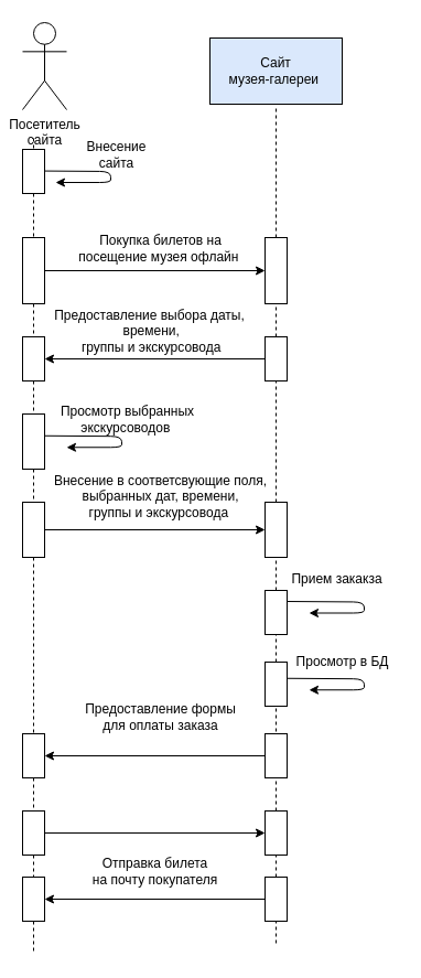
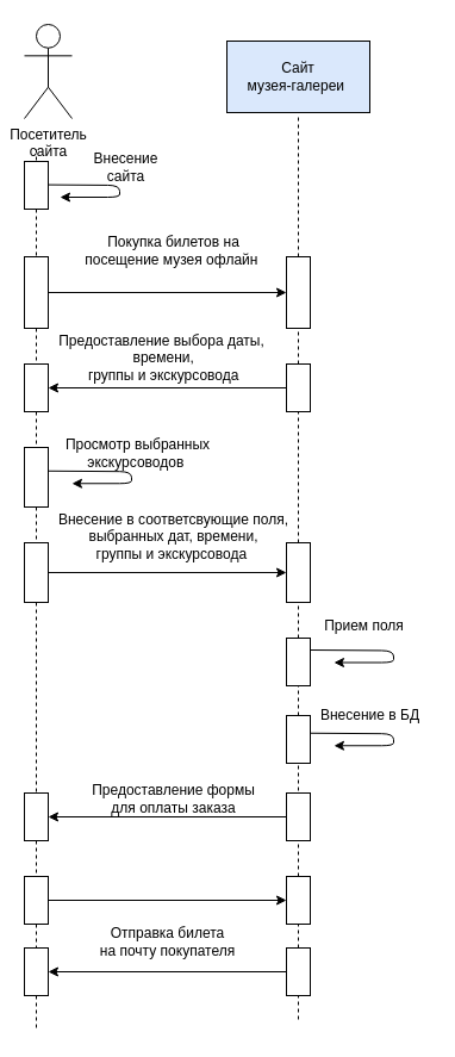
  <mxCell id="0" />
  <mxCell id="1" parent="0" />
  <mxCell id="2" value="Посетитель&lt;br&gt;сайта" style="shape=umlActor;verticalLabelPosition=bottom;verticalAlign=top;html=1;outlineConnect=0;" vertex="1" parent="1"><mxGeometry x="20" y="20" width="40" height="79" as="geometry" /></mxCell>
  <mxCell id="3" value="" style="endArrow=none;dashed=1;html=1;" edge="1" parent="1" source="53"><mxGeometry width="50" height="50" relative="1" as="geometry"><mxPoint x="30" y="125" as="sourcePoint" /><mxPoint x="30" y="865" as="targetPoint" /></mxGeometry></mxCell>
  <mxCell id="4" value="" style="endArrow=classic;html=1;" edge="1" parent="1"><mxGeometry width="50" height="50" relative="1" as="geometry"><mxPoint x="30" y="154.5" as="sourcePoint" /><mxPoint x="50" y="165" as="targetPoint" /><Array as="points"><mxPoint x="100" y="155" /><mxPoint x="100" y="165" /></Array></mxGeometry></mxCell>
  <mxCell id="5" value="" style="rounded=0;whiteSpace=wrap;html=1;" vertex="1" parent="1"><mxGeometry x="20" y="135" width="20" height="40" as="geometry" /></mxCell>
  <mxCell id="6" value="" style="endArrow=none;dashed=1;html=1;" edge="1" parent="1" target="5"><mxGeometry width="50" height="50" relative="1" as="geometry"><mxPoint x="30" y="125" as="sourcePoint" /><mxPoint x="30" y="535" as="targetPoint" /></mxGeometry></mxCell>
  <mxCell id="7" value="Внесение &lt;br&gt;сайта" style="text;html=1;align=center;verticalAlign=middle;resizable=0;points=[];autosize=1;" vertex="1" parent="1"><mxGeometry x="70" y="125" width="70" height="30" as="geometry" /></mxCell>
  <mxCell id="8" value="" style="rounded=0;whiteSpace=wrap;html=1;" vertex="1" parent="1"><mxGeometry x="20" y="215" width="20" height="60" as="geometry" /></mxCell>
  <mxCell id="9" value="" style="endArrow=none;dashed=1;html=1;" edge="1" parent="1" source="5" target="8"><mxGeometry width="50" height="50" relative="1" as="geometry"><mxPoint x="30" y="175" as="sourcePoint" /><mxPoint x="30" y="535" as="targetPoint" /></mxGeometry></mxCell>
  <mxCell id="10" value="Сайт &lt;br&gt;музея-галереи&amp;nbsp;" style="rounded=0;whiteSpace=wrap;html=1;fillColor=#dae8fc;" vertex="1" parent="1"><mxGeometry x="190" y="34" width="120" height="60" as="geometry" /></mxCell>
  <mxCell id="11" value="" style="endArrow=none;dashed=1;html=1;" edge="1" parent="1" source="13"><mxGeometry width="50" height="50" relative="1" as="geometry"><mxPoint x="250" y="535" as="sourcePoint" /><mxPoint x="250" y="95" as="targetPoint" /></mxGeometry></mxCell>
  <mxCell id="12" value="" style="endArrow=classic;html=1;exitX=1;exitY=0.5;exitDx=0;exitDy=0;entryX=0;entryY=0.5;entryDx=0;entryDy=0;" edge="1" parent="1" source="8" target="13"><mxGeometry width="50" height="50" relative="1" as="geometry"><mxPoint x="360" y="345" as="sourcePoint" /><mxPoint x="210" y="245" as="targetPoint" /></mxGeometry></mxCell>
  <mxCell id="13" value="" style="rounded=0;whiteSpace=wrap;html=1;" vertex="1" parent="1"><mxGeometry x="240" y="215" width="20" height="60" as="geometry" /></mxCell>
  <mxCell id="14" value="" style="endArrow=none;dashed=1;html=1;" edge="1" parent="1" source="16" target="13"><mxGeometry width="50" height="50" relative="1" as="geometry"><mxPoint x="250" y="535" as="sourcePoint" /><mxPoint x="250" y="95" as="targetPoint" /></mxGeometry></mxCell>
- <mxCell id="15" value="Покупка билетов на &lt;br&gt;посещение музея офлайн&amp;nbsp;" style="text;html=1;align=center;verticalAlign=middle;resizable=0;points=[];autosize=1;" vertex="1" parent="1"><mxGeometry x="60" y="210" width="170" height="30" as="geometry" /></mxCell>
+ <mxCell id="15" value="Покупка билетов на &lt;br&gt;посещение музея офлайн&amp;nbsp;" style="text;html=1;align=center;verticalAlign=middle;resizable=0;points=[];autosize=1;" vertex="1" parent="1"><mxGeometry x="60" y="195" width="170" height="30" as="geometry" /></mxCell>
  <mxCell id="16" value="" style="rounded=0;whiteSpace=wrap;html=1;" vertex="1" parent="1"><mxGeometry x="240" y="305" width="20" height="40" as="geometry" /></mxCell>
  <mxCell id="17" value="" style="endArrow=none;dashed=1;html=1;" edge="1" parent="1" source="28" target="16"><mxGeometry width="50" height="50" relative="1" as="geometry"><mxPoint x="250" y="535" as="sourcePoint" /><mxPoint x="250" y="275" as="targetPoint" /></mxGeometry></mxCell>
  <mxCell id="18" value="" style="rounded=0;whiteSpace=wrap;html=1;" vertex="1" parent="1"><mxGeometry x="20" y="305" width="20" height="40" as="geometry" /></mxCell>
  <mxCell id="19" value="" style="endArrow=none;dashed=1;html=1;" edge="1" parent="1" source="8" target="18"><mxGeometry width="50" height="50" relative="1" as="geometry"><mxPoint x="30" y="275" as="sourcePoint" /><mxPoint x="30" y="535" as="targetPoint" /></mxGeometry></mxCell>
  <mxCell id="20" value="" style="endArrow=classic;html=1;exitX=0;exitY=0.5;exitDx=0;exitDy=0;entryX=1;entryY=0.5;entryDx=0;entryDy=0;" edge="1" parent="1" source="16" target="18"><mxGeometry width="50" height="50" relative="1" as="geometry"><mxPoint x="360" y="345" as="sourcePoint" /><mxPoint x="410" y="295" as="targetPoint" /></mxGeometry></mxCell>
  <mxCell id="21" value="Предоставление выбора даты,&lt;br&gt;&amp;nbsp;времени,&lt;br&gt;&amp;nbsp;группы и экскурсовода" style="text;html=1;align=center;verticalAlign=middle;resizable=0;points=[];autosize=1;" vertex="1" parent="1"><mxGeometry x="40" y="275" width="190" height="50" as="geometry" /></mxCell>
  <mxCell id="22" value="" style="rounded=0;whiteSpace=wrap;html=1;" vertex="1" parent="1"><mxGeometry x="20" y="375" width="20" height="50" as="geometry" /></mxCell>
  <mxCell id="23" value="" style="endArrow=none;dashed=1;html=1;" edge="1" parent="1" source="18" target="22"><mxGeometry width="50" height="50" relative="1" as="geometry"><mxPoint x="30" y="345" as="sourcePoint" /><mxPoint x="30" y="535" as="targetPoint" /></mxGeometry></mxCell>
  <mxCell id="24" value="" style="endArrow=classic;html=1;" edge="1" parent="1"><mxGeometry width="50" height="50" relative="1" as="geometry"><mxPoint x="40" y="394.75" as="sourcePoint" /><mxPoint x="60" y="405.25" as="targetPoint" /><Array as="points"><mxPoint x="110" y="395.25" /><mxPoint x="110" y="405.25" /></Array></mxGeometry></mxCell>
  <mxCell id="25" value="Просмотр выбранных &lt;br&gt;экскурсоводов&amp;nbsp;" style="text;html=1;align=center;verticalAlign=middle;resizable=0;points=[];autosize=1;" vertex="1" parent="1"><mxGeometry x="40" y="365" width="150" height="30" as="geometry" /></mxCell>
  <mxCell id="26" value="" style="rounded=0;whiteSpace=wrap;html=1;" vertex="1" parent="1"><mxGeometry x="20" y="455" width="20" height="50" as="geometry" /></mxCell>
  <mxCell id="27" value="" style="endArrow=none;dashed=1;html=1;" edge="1" parent="1" source="22" target="26"><mxGeometry width="50" height="50" relative="1" as="geometry"><mxPoint x="30" y="425" as="sourcePoint" /><mxPoint x="30" y="535" as="targetPoint" /></mxGeometry></mxCell>
  <mxCell id="28" value="" style="rounded=0;whiteSpace=wrap;html=1;" vertex="1" parent="1"><mxGeometry x="240" y="455" width="20" height="50" as="geometry" /></mxCell>
  <mxCell id="29" value="" style="endArrow=none;dashed=1;html=1;" edge="1" parent="1" source="32" target="28"><mxGeometry width="50" height="50" relative="1" as="geometry"><mxPoint x="250" y="739" as="sourcePoint" /><mxPoint x="250" y="345" as="targetPoint" /></mxGeometry></mxCell>
  <mxCell id="30" value="" style="endArrow=classic;html=1;exitX=1;exitY=0.5;exitDx=0;exitDy=0;entryX=0;entryY=0.5;entryDx=0;entryDy=0;" edge="1" parent="1" source="26" target="28"><mxGeometry width="50" height="50" relative="1" as="geometry"><mxPoint x="360" y="345" as="sourcePoint" /><mxPoint x="410" y="295" as="targetPoint" /></mxGeometry></mxCell>
  <mxCell id="31" value="Внесение в соответсвующие поля, &lt;br&gt;выбранных дат, времени, &lt;br&gt;группы и экскурсовода&amp;nbsp;" style="text;html=1;align=center;verticalAlign=middle;resizable=0;points=[];autosize=1;" vertex="1" parent="1"><mxGeometry x="35" y="425" width="220" height="50" as="geometry" /></mxCell>
  <mxCell id="32" value="" style="rounded=0;whiteSpace=wrap;html=1;" vertex="1" parent="1"><mxGeometry x="240" y="535" width="20" height="40" as="geometry" /></mxCell>
  <mxCell id="33" value="" style="endArrow=none;dashed=1;html=1;" edge="1" parent="1" source="36" target="32"><mxGeometry width="50" height="50" relative="1" as="geometry"><mxPoint x="250" y="739" as="sourcePoint" /><mxPoint x="250" y="505" as="targetPoint" /></mxGeometry></mxCell>
  <mxCell id="34" value="" style="endArrow=classic;html=1;" edge="1" parent="1"><mxGeometry width="50" height="50" relative="1" as="geometry"><mxPoint x="260" y="545" as="sourcePoint" /><mxPoint x="280" y="555.5" as="targetPoint" /><Array as="points"><mxPoint x="330" y="545.5" /><mxPoint x="330" y="555.5" /></Array></mxGeometry></mxCell>
- <mxCell id="35" value="Прием закакза" style="text;html=1;align=center;verticalAlign=middle;resizable=0;points=[];autosize=1;" vertex="1" parent="1"><mxGeometry x="255" y="515" width="100" height="20" as="geometry" /></mxCell>
+ <mxCell id="35" value="Прием поля" style="text;html=1;align=center;verticalAlign=middle;resizable=0;points=[];autosize=1;" vertex="1" parent="1"><mxGeometry x="255" y="515" width="100" height="20" as="geometry" /></mxCell>
  <mxCell id="36" value="" style="rounded=0;whiteSpace=wrap;html=1;" vertex="1" parent="1"><mxGeometry x="240" y="600" width="20" height="40" as="geometry" /></mxCell>
  <mxCell id="37" value="" style="endArrow=none;dashed=1;html=1;" edge="1" parent="1" source="48" target="36"><mxGeometry width="50" height="50" relative="1" as="geometry"><mxPoint x="250" y="855" as="sourcePoint" /><mxPoint x="250" y="575" as="targetPoint" /></mxGeometry></mxCell>
  <mxCell id="38" value="" style="endArrow=classic;html=1;" edge="1" parent="1"><mxGeometry width="50" height="50" relative="1" as="geometry"><mxPoint x="260" y="614.75" as="sourcePoint" /><mxPoint x="280" y="625.25" as="targetPoint" /><Array as="points"><mxPoint x="330" y="615.25" /><mxPoint x="330" y="625.25" /></Array></mxGeometry></mxCell>
- <mxCell id="39" value="Просмотр в БД" style="text;html=1;align=center;verticalAlign=middle;resizable=0;points=[];autosize=1;" vertex="1" parent="1"><mxGeometry x="260" y="590" width="100" height="20" as="geometry" /></mxCell>
+ <mxCell id="39" value="Внесение в БД" style="text;html=1;align=center;verticalAlign=middle;resizable=0;points=[];autosize=1;" vertex="1" parent="1"><mxGeometry x="260" y="590" width="100" height="20" as="geometry" /></mxCell>
  <mxCell id="40" style="edgeStyle=orthogonalEdgeStyle;rounded=0;orthogonalLoop=1;jettySize=auto;html=1;exitX=0;exitY=0.5;exitDx=0;exitDy=0;entryX=1;entryY=0.5;entryDx=0;entryDy=0;" edge="1" parent="1" source="41" target="42"><mxGeometry relative="1" as="geometry" /></mxCell>
  <mxCell id="41" value="" style="rounded=0;whiteSpace=wrap;html=1;" vertex="1" parent="1"><mxGeometry x="240" y="665" width="20" height="40" as="geometry" /></mxCell>
  <mxCell id="42" value="" style="rounded=0;whiteSpace=wrap;html=1;" vertex="1" parent="1"><mxGeometry x="20" y="665" width="20" height="40" as="geometry" /></mxCell>
  <mxCell id="43" value="" style="endArrow=none;dashed=1;html=1;" edge="1" parent="1" source="26" target="42"><mxGeometry width="50" height="50" relative="1" as="geometry"><mxPoint x="30" y="505" as="sourcePoint" /><mxPoint x="30" y="735" as="targetPoint" /></mxGeometry></mxCell>
- <mxCell id="44" value="Предоставление формы &lt;br&gt;для оплаты заказа" style="text;html=1;align=center;verticalAlign=middle;resizable=0;points=[];autosize=1;" vertex="1" parent="1"><mxGeometry x="65" y="635" width="160" height="30" as="geometry" /></mxCell>
+ <mxCell id="44" value="Предоставление формы &lt;br&gt;для оплаты заказа" style="text;html=1;align=center;verticalAlign=middle;resizable=0;points=[];autosize=1;" vertex="1" parent="1"><mxGeometry x="65" y="655" width="160" height="30" as="geometry" /></mxCell>
  <mxCell id="45" style="edgeStyle=orthogonalEdgeStyle;rounded=0;orthogonalLoop=1;jettySize=auto;html=1;exitX=1;exitY=0.5;exitDx=0;exitDy=0;" edge="1" parent="1" source="46" target="48"><mxGeometry relative="1" as="geometry" /></mxCell>
  <mxCell id="46" value="" style="rounded=0;whiteSpace=wrap;html=1;" vertex="1" parent="1"><mxGeometry x="20" y="735" width="20" height="40" as="geometry" /></mxCell>
  <mxCell id="47" value="" style="endArrow=none;dashed=1;html=1;" edge="1" parent="1" source="42" target="46"><mxGeometry width="50" height="50" relative="1" as="geometry"><mxPoint x="30" y="705" as="sourcePoint" /><mxPoint x="30" y="865" as="targetPoint" /></mxGeometry></mxCell>
  <mxCell id="48" value="" style="rounded=0;whiteSpace=wrap;html=1;" vertex="1" parent="1"><mxGeometry x="240" y="735" width="20" height="40" as="geometry" /></mxCell>
  <mxCell id="49" value="" style="endArrow=none;dashed=1;html=1;" edge="1" parent="1" source="51" target="48"><mxGeometry width="50" height="50" relative="1" as="geometry"><mxPoint x="250" y="855" as="sourcePoint" /><mxPoint x="250" y="640" as="targetPoint" /></mxGeometry></mxCell>
  <mxCell id="50" style="edgeStyle=orthogonalEdgeStyle;rounded=0;orthogonalLoop=1;jettySize=auto;html=1;exitX=0;exitY=0.5;exitDx=0;exitDy=0;entryX=1;entryY=0.5;entryDx=0;entryDy=0;" edge="1" parent="1" source="51" target="53"><mxGeometry relative="1" as="geometry" /></mxCell>
  <mxCell id="51" value="" style="rounded=0;whiteSpace=wrap;html=1;" vertex="1" parent="1"><mxGeometry x="240" y="795" width="20" height="40" as="geometry" /></mxCell>
  <mxCell id="52" value="" style="endArrow=none;dashed=1;html=1;" edge="1" parent="1" target="51"><mxGeometry width="50" height="50" relative="1" as="geometry"><mxPoint x="250" y="855" as="sourcePoint" /><mxPoint x="250" y="775" as="targetPoint" /></mxGeometry></mxCell>
  <mxCell id="53" value="" style="rounded=0;whiteSpace=wrap;html=1;" vertex="1" parent="1"><mxGeometry x="20" y="795" width="20" height="40" as="geometry" /></mxCell>
  <mxCell id="54" value="" style="endArrow=none;dashed=1;html=1;" edge="1" parent="1" source="46" target="53"><mxGeometry width="50" height="50" relative="1" as="geometry"><mxPoint x="30" y="775" as="sourcePoint" /><mxPoint x="30" y="865" as="targetPoint" /></mxGeometry></mxCell>
  <mxCell id="55" value="Отправка билета &lt;br&gt;на почту покупателя" style="text;html=1;align=center;verticalAlign=middle;resizable=0;points=[];autosize=1;" vertex="1" parent="1"><mxGeometry x="75" y="775" width="130" height="30" as="geometry" /></mxCell>
